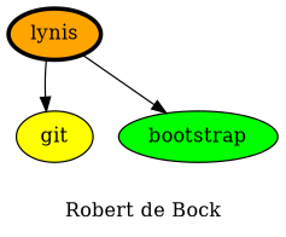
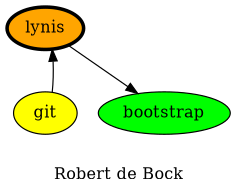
  digraph {
    label="Robert de Bock"
    node [style=filled]
    bootstrap [fillcolor=green]
    git [fillcolor=yellow]
    lynis [fillcolor=orange penwidth=3]
    lynis -> bootstrap
-   lynis -> git
+   git -> lynis
  }
